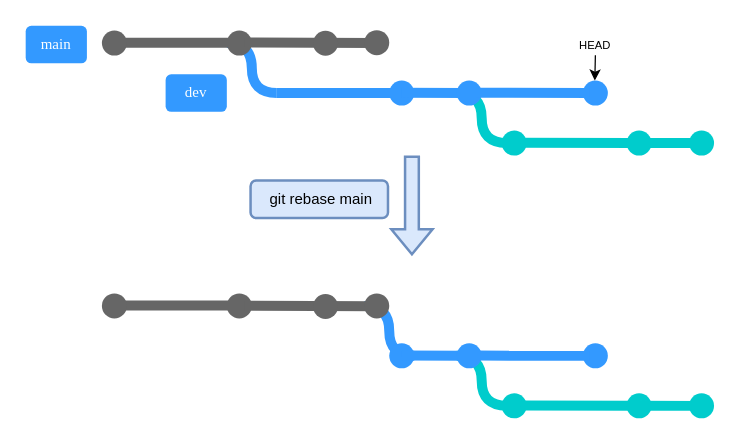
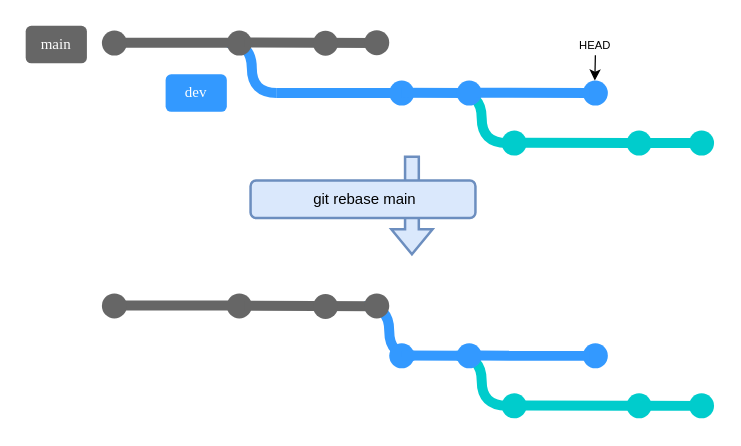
  <mxCell id="0" />
  <mxCell id="1" parent="0" />
  <mxCell id="2" value="" style="curved=1;endArrow=none;html=1;rounded=0;strokeWidth=8;endFill=0;strokeColor=#00CCCC;" edge="1" parent="1"><mxGeometry width="50" height="50" relative="1" as="geometry"><mxPoint x="365" y="284.35" as="sourcePoint" /><mxPoint x="405" y="324.35" as="targetPoint" /><Array as="points"><mxPoint x="385" y="284.35" /><mxPoint x="385" y="324.35" /></Array></mxGeometry></mxCell>
  <mxCell id="3" value="" style="curved=1;endArrow=none;html=1;rounded=0;strokeWidth=8;endFill=0;strokeColor=#3399FF;" edge="1" parent="1"><mxGeometry width="50" height="50" relative="1" as="geometry"><mxPoint x="291" y="244.35" as="sourcePoint" /><mxPoint x="331" y="284.35" as="targetPoint" /><Array as="points"><mxPoint x="311" y="244.35" /><mxPoint x="311" y="284.35" /></Array></mxGeometry></mxCell>
  <mxCell id="4" value="" style="ellipse;whiteSpace=wrap;html=1;aspect=fixed;strokeColor=none;rounded=0;strokeWidth=8;align=center;verticalAlign=middle;fontFamily=Helvetica;fontSize=11;fontColor=default;labelBackgroundColor=default;fillColor=#666666;" vertex="1" parent="1"><mxGeometry x="181" y="234.35" width="20" height="20" as="geometry" /></mxCell>
  <mxCell id="5" value="" style="endArrow=none;html=1;rounded=0;strokeColor=#666666;strokeWidth=8;align=center;verticalAlign=middle;fontFamily=Helvetica;fontSize=11;fontColor=default;labelBackgroundColor=default;endFill=0;curved=1;" edge="1" parent="1"><mxGeometry width="50" height="50" relative="1" as="geometry"><mxPoint x="91" y="243.98" as="sourcePoint" /><mxPoint x="191" y="243.98" as="targetPoint" /></mxGeometry></mxCell>
  <mxCell id="6" value="" style="ellipse;whiteSpace=wrap;html=1;aspect=fixed;strokeColor=none;rounded=0;strokeWidth=8;align=center;verticalAlign=middle;fontFamily=Helvetica;fontSize=11;fontColor=default;labelBackgroundColor=default;fillColor=#666666;" vertex="1" parent="1"><mxGeometry x="81" y="234.35" width="20" height="20" as="geometry" /></mxCell>
  <mxCell id="7" value="" style="ellipse;whiteSpace=wrap;html=1;aspect=fixed;strokeColor=none;rounded=0;strokeWidth=8;align=center;verticalAlign=middle;fontFamily=Helvetica;fontSize=11;fontColor=default;labelBackgroundColor=default;fillColor=#3399FF;" vertex="1" parent="1"><mxGeometry x="311" y="274.35" width="20" height="20" as="geometry" /></mxCell>
  <mxCell id="8" value="" style="endArrow=none;html=1;rounded=0;strokeColor=#3399FF;strokeWidth=8;align=center;verticalAlign=middle;fontFamily=Helvetica;fontSize=11;fontColor=default;labelBackgroundColor=default;endFill=0;curved=1;" edge="1" parent="1"><mxGeometry width="50" height="50" relative="1" as="geometry"><mxPoint x="321" y="284.01" as="sourcePoint" /><mxPoint x="371" y="284.35" as="targetPoint" /></mxGeometry></mxCell>
  <mxCell id="9" value="" style="ellipse;whiteSpace=wrap;html=1;aspect=fixed;strokeColor=none;rounded=0;strokeWidth=8;align=center;verticalAlign=middle;fontFamily=Helvetica;fontSize=11;fontColor=default;labelBackgroundColor=default;fillColor=#3399FF;" vertex="1" parent="1"><mxGeometry x="365" y="274.35" width="20" height="20" as="geometry" /></mxCell>
  <mxCell id="10" value="" style="ellipse;whiteSpace=wrap;html=1;aspect=fixed;strokeColor=none;rounded=0;strokeWidth=8;align=center;verticalAlign=middle;fontFamily=Helvetica;fontSize=11;fontColor=default;labelBackgroundColor=default;fillColor=#3399FF;" vertex="1" parent="1"><mxGeometry x="466" y="274.35" width="20" height="20" as="geometry" /></mxCell>
  <mxCell id="11" value="" style="endArrow=none;html=1;rounded=0;strokeColor=#3399FF;strokeWidth=8;align=center;verticalAlign=middle;fontFamily=Helvetica;fontSize=11;fontColor=default;labelBackgroundColor=default;endFill=0;curved=1;" edge="1" parent="1"><mxGeometry width="50" height="50" relative="1" as="geometry"><mxPoint x="381" y="284.11" as="sourcePoint" /><mxPoint x="471" y="284.35" as="targetPoint" /></mxGeometry></mxCell>
  <mxCell id="12" value="" style="ellipse;whiteSpace=wrap;html=1;aspect=fixed;strokeColor=none;rounded=0;strokeWidth=8;align=center;verticalAlign=middle;fontFamily=Helvetica;fontSize=11;fontColor=default;labelBackgroundColor=default;fillColor=#00CCCC;gradientColor=none;" vertex="1" parent="1"><mxGeometry x="401" y="314.35" width="20" height="20" as="geometry" /></mxCell>
  <mxCell id="13" value="" style="endArrow=none;html=1;rounded=0;strokeColor=#00CCCC;strokeWidth=8;align=center;verticalAlign=middle;fontFamily=Helvetica;fontSize=11;fontColor=default;labelBackgroundColor=default;endFill=0;curved=1;" edge="1" parent="1"><mxGeometry width="50" height="50" relative="1" as="geometry"><mxPoint x="416" y="324.06" as="sourcePoint" /><mxPoint x="506" y="324.3" as="targetPoint" /></mxGeometry></mxCell>
  <mxCell id="14" value="" style="ellipse;whiteSpace=wrap;html=1;aspect=fixed;strokeColor=none;rounded=0;strokeWidth=8;align=center;verticalAlign=middle;fontFamily=Helvetica;fontSize=11;fontColor=default;labelBackgroundColor=default;fillColor=#00CCCC;" vertex="1" parent="1"><mxGeometry x="501" y="314.35" width="20" height="20" as="geometry" /></mxCell>
  <mxCell id="15" value="" style="endArrow=none;html=1;rounded=0;strokeColor=#00CCCC;strokeWidth=8;align=center;verticalAlign=middle;fontFamily=Helvetica;fontSize=11;fontColor=default;labelBackgroundColor=default;endFill=0;curved=1;" edge="1" parent="1"><mxGeometry width="50" height="50" relative="1" as="geometry"><mxPoint x="511" y="324.23" as="sourcePoint" /><mxPoint x="561" y="324.38" as="targetPoint" /></mxGeometry></mxCell>
  <mxCell id="16" value="" style="ellipse;whiteSpace=wrap;html=1;aspect=fixed;strokeColor=none;rounded=0;strokeWidth=8;align=center;verticalAlign=middle;fontFamily=Helvetica;fontSize=11;fontColor=default;labelBackgroundColor=default;fillColor=#00CCCC;" vertex="1" parent="1"><mxGeometry x="551" y="314.35" width="20" height="20" as="geometry" /></mxCell>
  <mxCell id="17" value="" style="curved=1;endArrow=none;html=1;rounded=0;strokeWidth=8;endFill=0;strokeColor=#00CCCC;" edge="1" parent="1"><mxGeometry width="50" height="50" relative="1" as="geometry"><mxPoint x="365" y="74" as="sourcePoint" /><mxPoint x="405" y="114" as="targetPoint" /><Array as="points"><mxPoint x="385" y="74" /><mxPoint x="385" y="114" /></Array></mxGeometry></mxCell>
  <mxCell id="18" value="" style="curved=1;endArrow=none;html=1;rounded=0;strokeWidth=8;endFill=0;strokeColor=#3399FF;" edge="1" parent="1"><mxGeometry width="50" height="50" relative="1" as="geometry"><mxPoint x="181" y="34" as="sourcePoint" /><mxPoint x="221" y="74" as="targetPoint" /><Array as="points"><mxPoint x="201" y="34" /><mxPoint x="201" y="74" /></Array></mxGeometry></mxCell>
  <mxCell id="19" value="" style="ellipse;whiteSpace=wrap;html=1;aspect=fixed;strokeColor=none;rounded=0;strokeWidth=8;align=center;verticalAlign=middle;fontFamily=Helvetica;fontSize=11;fontColor=default;labelBackgroundColor=default;fillColor=#666666;" vertex="1" parent="1"><mxGeometry x="181" y="24" width="20" height="20" as="geometry" /></mxCell>
  <mxCell id="20" value="" style="endArrow=none;html=1;rounded=0;strokeColor=#666666;strokeWidth=8;align=center;verticalAlign=middle;fontFamily=Helvetica;fontSize=11;fontColor=default;labelBackgroundColor=default;endFill=0;curved=1;" edge="1" parent="1"><mxGeometry width="50" height="50" relative="1" as="geometry"><mxPoint x="91" y="33.63" as="sourcePoint" /><mxPoint x="191" y="33.63" as="targetPoint" /></mxGeometry></mxCell>
  <mxCell id="21" value="" style="ellipse;whiteSpace=wrap;html=1;aspect=fixed;strokeColor=none;rounded=0;strokeWidth=8;align=center;verticalAlign=middle;fontFamily=Helvetica;fontSize=11;fontColor=default;labelBackgroundColor=default;fillColor=#666666;" vertex="1" parent="1"><mxGeometry x="81" y="24" width="20" height="20" as="geometry" /></mxCell>
  <mxCell id="22" value="" style="ellipse;whiteSpace=wrap;html=1;aspect=fixed;strokeColor=none;rounded=0;strokeWidth=8;align=center;verticalAlign=middle;fontFamily=Helvetica;fontSize=11;fontColor=default;labelBackgroundColor=default;fillColor=#3399FF;" vertex="1" parent="1"><mxGeometry x="311" y="64" width="20" height="20" as="geometry" /></mxCell>
  <mxCell id="23" value="" style="endArrow=none;html=1;rounded=0;strokeColor=#666666;strokeWidth=8;align=center;verticalAlign=middle;fontFamily=Helvetica;fontSize=11;fontColor=default;labelBackgroundColor=default;endFill=0;curved=1;" edge="1" parent="1"><mxGeometry width="50" height="50" relative="1" as="geometry"><mxPoint x="195" y="33.44" as="sourcePoint" /><mxPoint x="300" y="34" as="targetPoint" /></mxGeometry></mxCell>
  <mxCell id="24" value="" style="endArrow=none;html=1;rounded=0;strokeColor=#3399FF;strokeWidth=8;align=center;verticalAlign=middle;fontFamily=Helvetica;fontSize=11;fontColor=default;labelBackgroundColor=default;endFill=0;curved=1;" edge="1" parent="1"><mxGeometry width="50" height="50" relative="1" as="geometry"><mxPoint x="221" y="73.93" as="sourcePoint" /><mxPoint x="321" y="73.93" as="targetPoint" /></mxGeometry></mxCell>
  <mxCell id="25" value="" style="ellipse;whiteSpace=wrap;html=1;aspect=fixed;strokeColor=none;rounded=0;strokeWidth=8;align=center;verticalAlign=middle;fontFamily=Helvetica;fontSize=11;fontColor=default;labelBackgroundColor=default;fillColor=#666666;direction=south;" vertex="1" parent="1"><mxGeometry x="250" y="24.15" width="20" height="20" as="geometry" /></mxCell>
  <mxCell id="26" value="" style="endArrow=none;html=1;rounded=0;strokeColor=#3399FF;strokeWidth=8;align=center;verticalAlign=middle;fontFamily=Helvetica;fontSize=11;fontColor=default;labelBackgroundColor=default;endFill=0;curved=1;" edge="1" parent="1"><mxGeometry width="50" height="50" relative="1" as="geometry"><mxPoint x="321" y="73.66" as="sourcePoint" /><mxPoint x="371" y="74" as="targetPoint" /></mxGeometry></mxCell>
  <mxCell id="27" value="" style="ellipse;whiteSpace=wrap;html=1;aspect=fixed;strokeColor=none;rounded=0;strokeWidth=8;align=center;verticalAlign=middle;fontFamily=Helvetica;fontSize=11;fontColor=default;labelBackgroundColor=default;fillColor=#3399FF;" vertex="1" parent="1"><mxGeometry x="365" y="64" width="20" height="20" as="geometry" /></mxCell>
  <mxCell id="28" value="" style="ellipse;whiteSpace=wrap;html=1;aspect=fixed;strokeColor=none;rounded=0;strokeWidth=8;align=center;verticalAlign=middle;fontFamily=Helvetica;fontSize=11;fontColor=default;labelBackgroundColor=default;fillColor=#3399FF;" vertex="1" parent="1"><mxGeometry x="466" y="64" width="20" height="20" as="geometry" /></mxCell>
  <mxCell id="29" value="" style="endArrow=none;html=1;rounded=0;strokeColor=#3399FF;strokeWidth=8;align=center;verticalAlign=middle;fontFamily=Helvetica;fontSize=11;fontColor=default;labelBackgroundColor=default;endFill=0;curved=1;" edge="1" parent="1"><mxGeometry width="50" height="50" relative="1" as="geometry"><mxPoint x="381" y="73.76" as="sourcePoint" /><mxPoint x="471" y="74" as="targetPoint" /></mxGeometry></mxCell>
  <mxCell id="30" value="" style="ellipse;whiteSpace=wrap;html=1;aspect=fixed;strokeColor=none;rounded=0;strokeWidth=8;align=center;verticalAlign=middle;fontFamily=Helvetica;fontSize=11;fontColor=default;labelBackgroundColor=default;fillColor=#00CCCC;gradientColor=none;" vertex="1" parent="1"><mxGeometry x="401" y="104" width="20" height="20" as="geometry" /></mxCell>
  <mxCell id="31" value="" style="endArrow=none;html=1;rounded=0;strokeColor=#00CCCC;strokeWidth=8;align=center;verticalAlign=middle;fontFamily=Helvetica;fontSize=11;fontColor=default;labelBackgroundColor=default;endFill=0;curved=1;" edge="1" parent="1"><mxGeometry width="50" height="50" relative="1" as="geometry"><mxPoint x="416" y="113.71" as="sourcePoint" /><mxPoint x="506" y="113.95" as="targetPoint" /></mxGeometry></mxCell>
  <mxCell id="32" value="" style="ellipse;whiteSpace=wrap;html=1;aspect=fixed;strokeColor=none;rounded=0;strokeWidth=8;align=center;verticalAlign=middle;fontFamily=Helvetica;fontSize=11;fontColor=default;labelBackgroundColor=default;fillColor=#00CCCC;" vertex="1" parent="1"><mxGeometry x="501" y="104" width="20" height="20" as="geometry" /></mxCell>
  <mxCell id="33" value="" style="endArrow=none;html=1;rounded=0;strokeColor=#00CCCC;strokeWidth=8;align=center;verticalAlign=middle;fontFamily=Helvetica;fontSize=11;fontColor=default;labelBackgroundColor=default;endFill=0;curved=1;" edge="1" parent="1"><mxGeometry width="50" height="50" relative="1" as="geometry"><mxPoint x="511" y="113.88" as="sourcePoint" /><mxPoint x="561" y="114.03" as="targetPoint" /></mxGeometry></mxCell>
  <mxCell id="34" value="" style="ellipse;whiteSpace=wrap;html=1;aspect=fixed;strokeColor=none;rounded=0;strokeWidth=8;align=center;verticalAlign=middle;fontFamily=Helvetica;fontSize=11;fontColor=default;labelBackgroundColor=default;fillColor=#00CCCC;" vertex="1" parent="1"><mxGeometry x="551" y="104" width="20" height="20" as="geometry" /></mxCell>
  <mxCell id="35" value="" style="shape=flexArrow;endArrow=classic;html=1;rounded=0;fillColor=#dae8fc;strokeColor=#6c8ebf;strokeWidth=2;" edge="1" parent="1"><mxGeometry width="50" height="50" relative="1" as="geometry"><mxPoint x="329.17" y="124" as="sourcePoint" /><mxPoint x="329.17" y="204" as="targetPoint" /></mxGeometry></mxCell>
- <mxCell id="36" value="&amp;nbsp;git rebase main" style="rounded=1;whiteSpace=wrap;html=1;fillColor=#dae8fc;strokeColor=#6c8ebf;strokeWidth=2;fontFamily=Helvetica;" vertex="1" parent="1"><mxGeometry x="200" y="144" width="110" height="30" as="geometry" /></mxCell>
+ <mxCell id="36" value="&amp;nbsp;git rebase main" style="rounded=1;whiteSpace=wrap;html=1;fillColor=#dae8fc;strokeColor=#6c8ebf;strokeWidth=2;fontFamily=Helvetica;" vertex="1" parent="1"><mxGeometry x="200" y="144" width="180" height="30" as="geometry" /></mxCell>
  <mxCell id="37" value="" style="endArrow=classic;html=1;rounded=0;" edge="1" parent="1"><mxGeometry width="50" height="50" relative="1" as="geometry"><mxPoint x="476" y="43.65" as="sourcePoint" /><mxPoint x="475.58" y="64" as="targetPoint" /></mxGeometry></mxCell>
  <mxCell id="38" value="&lt;font style=&quot;font-size: 9px;&quot;&gt;HEAD&lt;/font&gt;" style="text;html=1;align=center;verticalAlign=middle;whiteSpace=wrap;rounded=0;" vertex="1" parent="1"><mxGeometry x="461" y="27.65" width="30" height="15" as="geometry" /></mxCell>
  <mxCell id="39" value="" style="ellipse;whiteSpace=wrap;html=1;aspect=fixed;strokeColor=none;rounded=0;strokeWidth=8;align=center;verticalAlign=middle;fontFamily=Helvetica;fontSize=11;fontColor=default;labelBackgroundColor=default;fillColor=#666666;direction=south;" vertex="1" parent="1"><mxGeometry x="291" y="23.65" width="20" height="20" as="geometry" /></mxCell>
  <mxCell id="40" value="" style="endArrow=none;html=1;rounded=0;strokeColor=#666666;strokeWidth=8;align=center;verticalAlign=middle;fontFamily=Helvetica;fontSize=11;fontColor=default;labelBackgroundColor=default;endFill=0;curved=1;" edge="1" parent="1"><mxGeometry width="50" height="50" relative="1" as="geometry"><mxPoint x="195" y="244.14" as="sourcePoint" /><mxPoint x="300" y="244.7" as="targetPoint" /></mxGeometry></mxCell>
  <mxCell id="41" value="" style="ellipse;whiteSpace=wrap;html=1;aspect=fixed;strokeColor=none;rounded=0;strokeWidth=8;align=center;verticalAlign=middle;fontFamily=Helvetica;fontSize=11;fontColor=default;labelBackgroundColor=default;fillColor=#666666;direction=south;" vertex="1" parent="1"><mxGeometry x="250" y="234.85" width="20" height="20" as="geometry" /></mxCell>
  <mxCell id="42" value="" style="ellipse;whiteSpace=wrap;html=1;aspect=fixed;strokeColor=none;rounded=0;strokeWidth=8;align=center;verticalAlign=middle;fontFamily=Helvetica;fontSize=11;fontColor=default;labelBackgroundColor=default;fillColor=#666666;direction=south;" vertex="1" parent="1"><mxGeometry x="291" y="234.35" width="20" height="20" as="geometry" /></mxCell>
- <mxCell id="43" value="&lt;font face=&quot;Verdana&quot; color=&quot;#ffffff&quot;&gt;main&lt;/font&gt;" style="rounded=1;whiteSpace=wrap;html=1;strokeColor=none;fillColor=#3399ff;" vertex="1" parent="1"><mxGeometry x="20" y="20.15" width="49" height="30" as="geometry" /></mxCell>
+ <mxCell id="43" value="&lt;font face=&quot;Verdana&quot; color=&quot;#ffffff&quot;&gt;main&lt;/font&gt;" style="rounded=1;whiteSpace=wrap;html=1;strokeColor=none;fillColor=#666666;" vertex="1" parent="1"><mxGeometry x="20" y="20.15" width="49" height="30" as="geometry" /></mxCell>
  <mxCell id="44" value="&lt;font face=&quot;Verdana&quot; color=&quot;#ffffff&quot;&gt;dev&lt;/font&gt;" style="rounded=1;whiteSpace=wrap;html=1;strokeColor=none;fillColor=#3399FF;" vertex="1" parent="1"><mxGeometry x="132" y="59" width="49" height="30" as="geometry" /></mxCell>
